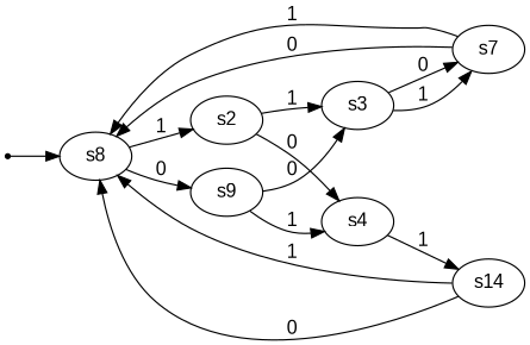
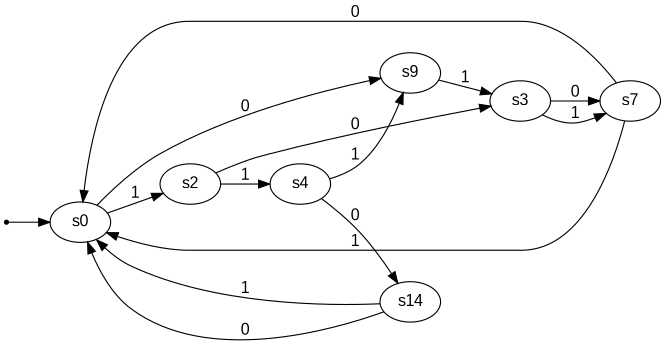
  digraph {
    fontname="Liberation Sans"
    rankdir=LR
    node [fontname="Liberation Sans"]
    edge [fontname="Liberation Sans"]
    INIT [shape=point]
-   n2 [label=s8]
+   n2 [label=s0]
    n3 [label=s9]
    n4 [label=s2]
    n5 [label=s3]
    n6 [label=s4]
    n7 [label=s7]
    n8 [label=s14]
    INIT -> n2
    n2 -> n3 [label=0]
    n2 -> n4 [label=1]
-   n3 -> n5 [label=0]
-   n3 -> n6 [label=1]
-   n4 -> n5 [label=1]
-   n4 -> n6 [label=0]
+   n3 -> n5 [label=1]
+   n6 -> n3 [label=1]
+   n4 -> n5 [label=0]
+   n4 -> n6 [label=1]
    n5 -> n7 [label=0]
    n5 -> n7 [label=1]
-   n6 -> n8 [label=1]
+   n6 -> n8 [label=0]
    n7 -> n2 [label=0]
    n7 -> n2 [label=1]
    n8 -> n2 [label=0]
    n8 -> n2 [label=1]
  }
